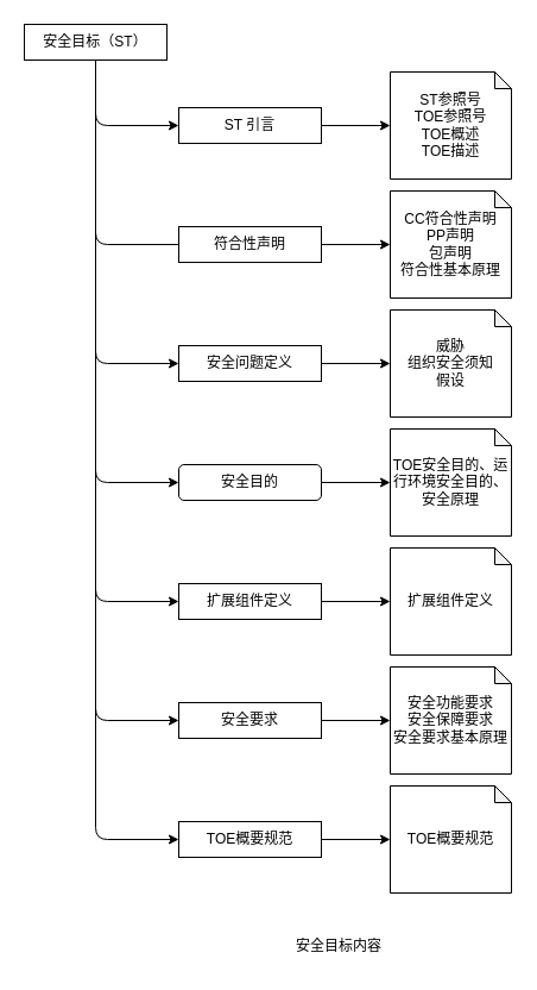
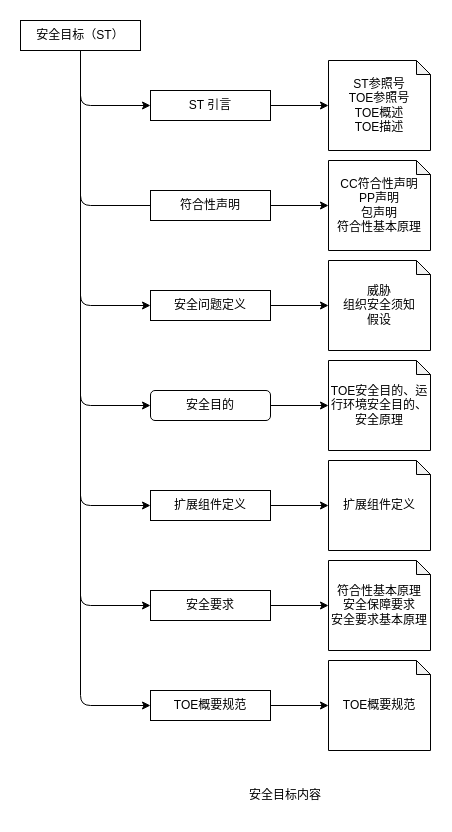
  <mxCell id="0" />
  <mxCell id="1" parent="0" />
  <mxCell id="2" value="" style="edgeStyle=none;html=1;" edge="1" parent="1" source="9" target="11"><mxGeometry relative="1" as="geometry"><Array as="points"><mxPoint x="80" y="105" /></Array></mxGeometry></mxCell>
  <mxCell id="3" style="edgeStyle=none;html=1;exitX=0.5;exitY=1;exitDx=0;exitDy=0;entryX=0;entryY=0.5;entryDx=0;entryDy=0;endArrow=none;" edge="1" parent="1" source="9" target="14"><mxGeometry relative="1" as="geometry"><Array as="points"><mxPoint x="80" y="205" /></Array></mxGeometry></mxCell>
  <mxCell id="4" style="edgeStyle=none;html=1;exitX=0.5;exitY=1;exitDx=0;exitDy=0;entryX=0;entryY=0.5;entryDx=0;entryDy=0;" edge="1" parent="1" source="9" target="17"><mxGeometry relative="1" as="geometry"><Array as="points"><mxPoint x="80" y="305" /></Array></mxGeometry></mxCell>
  <mxCell id="5" style="edgeStyle=none;html=1;exitX=0.5;exitY=1;exitDx=0;exitDy=0;entryX=0;entryY=0.5;entryDx=0;entryDy=0;" edge="1" parent="1" source="9" target="20"><mxGeometry relative="1" as="geometry"><Array as="points"><mxPoint x="80" y="405" /></Array></mxGeometry></mxCell>
  <mxCell id="6" style="edgeStyle=none;html=1;exitX=0.5;exitY=1;exitDx=0;exitDy=0;entryX=0;entryY=0.5;entryDx=0;entryDy=0;" edge="1" parent="1" source="9" target="23"><mxGeometry relative="1" as="geometry"><Array as="points"><mxPoint x="80" y="505" /></Array></mxGeometry></mxCell>
  <mxCell id="7" style="edgeStyle=none;html=1;exitX=0.5;exitY=1;exitDx=0;exitDy=0;entryX=0;entryY=0.5;entryDx=0;entryDy=0;" edge="1" parent="1" source="9" target="26"><mxGeometry relative="1" as="geometry"><Array as="points"><mxPoint x="80" y="605" /></Array></mxGeometry></mxCell>
  <mxCell id="8" style="edgeStyle=none;html=1;exitX=0.5;exitY=1;exitDx=0;exitDy=0;entryX=0;entryY=0.5;entryDx=0;entryDy=0;" edge="1" parent="1" source="9" target="29"><mxGeometry relative="1" as="geometry"><Array as="points"><mxPoint x="80" y="705" /></Array></mxGeometry></mxCell>
  <mxCell id="9" value="安全目标（ST）" style="rounded=0;whiteSpace=wrap;html=1;" vertex="1" parent="1"><mxGeometry x="20" y="20" width="120" height="30" as="geometry" /></mxCell>
  <mxCell id="10" style="edgeStyle=none;html=1;exitX=1;exitY=0.5;exitDx=0;exitDy=0;entryX=0;entryY=0;entryDx=0;entryDy=50;entryPerimeter=0;" edge="1" parent="1" source="11"><mxGeometry relative="1" as="geometry"><mxPoint x="328" y="105" as="targetPoint" /></mxGeometry></mxCell>
  <mxCell id="11" value="ST 引言" style="rounded=0;whiteSpace=wrap;html=1;" vertex="1" parent="1"><mxGeometry x="150" y="90" width="120" height="30" as="geometry" /></mxCell>
  <mxCell id="12" value="&lt;span&gt;ST参照号&lt;/span&gt;&lt;br&gt;&lt;span&gt;TOE参照号&lt;/span&gt;&lt;br&gt;&lt;span&gt;TOE概述&lt;/span&gt;&lt;br&gt;&lt;span&gt;TOE描述&lt;/span&gt;" style="shape=note;whiteSpace=wrap;html=1;backgroundOutline=1;darkOpacity=0.05;size=14;" vertex="1" parent="1"><mxGeometry x="328" y="60" width="102" height="90" as="geometry" /></mxCell>
  <mxCell id="13" style="edgeStyle=none;html=1;exitX=1;exitY=0.5;exitDx=0;exitDy=0;entryX=0;entryY=0;entryDx=0;entryDy=50;entryPerimeter=0;" edge="1" parent="1" source="14"><mxGeometry relative="1" as="geometry"><mxPoint x="328" y="205" as="targetPoint" /></mxGeometry></mxCell>
  <mxCell id="14" value="符合性声明" style="rounded=0;whiteSpace=wrap;html=1;" vertex="1" parent="1"><mxGeometry x="150" y="190" width="120" height="30" as="geometry" /></mxCell>
  <mxCell id="15" value="CC符合性声明&lt;br&gt;PP声明&lt;br&gt;包声明&lt;br&gt;符合性基本原理" style="shape=note;whiteSpace=wrap;html=1;backgroundOutline=1;darkOpacity=0.05;size=14;" vertex="1" parent="1"><mxGeometry x="328" y="160" width="102" height="90" as="geometry" /></mxCell>
  <mxCell id="16" style="edgeStyle=none;html=1;exitX=1;exitY=0.5;exitDx=0;exitDy=0;entryX=0;entryY=0;entryDx=0;entryDy=50;entryPerimeter=0;" edge="1" parent="1" source="17"><mxGeometry relative="1" as="geometry"><mxPoint x="328" y="305" as="targetPoint" /></mxGeometry></mxCell>
  <mxCell id="17" value="安全问题定义" style="rounded=0;whiteSpace=wrap;html=1;" vertex="1" parent="1"><mxGeometry x="150" y="290" width="120" height="30" as="geometry" /></mxCell>
  <mxCell id="18" value="威胁&lt;br&gt;组织安全须知&lt;br&gt;假设" style="shape=note;whiteSpace=wrap;html=1;backgroundOutline=1;darkOpacity=0.05;size=14;" vertex="1" parent="1"><mxGeometry x="328" y="260" width="102" height="90" as="geometry" /></mxCell>
  <mxCell id="19" style="edgeStyle=none;html=1;exitX=1;exitY=0.5;exitDx=0;exitDy=0;entryX=0;entryY=0;entryDx=0;entryDy=50;entryPerimeter=0;" edge="1" parent="1" source="20"><mxGeometry relative="1" as="geometry"><mxPoint x="328" y="405" as="targetPoint" /></mxGeometry></mxCell>
  <mxCell id="20" value="安全目的" style="whiteSpace=wrap;html=1;rounded=1;" vertex="1" parent="1"><mxGeometry x="150" y="390" width="120" height="30" as="geometry" /></mxCell>
  <mxCell id="21" value="TOE安全目的、运行环境安全目的、安全原理" style="shape=note;whiteSpace=wrap;html=1;backgroundOutline=1;darkOpacity=0.05;size=14;" vertex="1" parent="1"><mxGeometry x="328" y="360" width="102" height="90" as="geometry" /></mxCell>
  <mxCell id="22" style="edgeStyle=none;html=1;exitX=1;exitY=0.5;exitDx=0;exitDy=0;entryX=0;entryY=0;entryDx=0;entryDy=50;entryPerimeter=0;" edge="1" parent="1" source="23"><mxGeometry relative="1" as="geometry"><mxPoint x="328" y="505" as="targetPoint" /></mxGeometry></mxCell>
  <mxCell id="23" value="扩展组件定义" style="rounded=0;whiteSpace=wrap;html=1;" vertex="1" parent="1"><mxGeometry x="150" y="490" width="120" height="30" as="geometry" /></mxCell>
  <mxCell id="24" value="扩展组件定义" style="shape=note;whiteSpace=wrap;html=1;backgroundOutline=1;darkOpacity=0.05;size=14;" vertex="1" parent="1"><mxGeometry x="328" y="460" width="102" height="90" as="geometry" /></mxCell>
  <mxCell id="25" style="edgeStyle=none;html=1;exitX=1;exitY=0.5;exitDx=0;exitDy=0;entryX=0;entryY=0;entryDx=0;entryDy=50;entryPerimeter=0;" edge="1" parent="1" source="26"><mxGeometry relative="1" as="geometry"><mxPoint x="328" y="605" as="targetPoint" /></mxGeometry></mxCell>
  <mxCell id="26" value="安全要求" style="rounded=0;whiteSpace=wrap;html=1;" vertex="1" parent="1"><mxGeometry x="150" y="590" width="120" height="30" as="geometry" /></mxCell>
- <mxCell id="27" value="安全功能要求&lt;br&gt;安全保障要求&lt;br&gt;安全要求基本原理" style="shape=note;whiteSpace=wrap;html=1;backgroundOutline=1;darkOpacity=0.05;size=14;" vertex="1" parent="1"><mxGeometry x="328" y="560" width="102" height="90" as="geometry" /></mxCell>
+ <mxCell id="27" value="符合性基本原理&lt;br&gt;安全保障要求&lt;br&gt;安全要求基本原理" style="shape=note;whiteSpace=wrap;html=1;backgroundOutline=1;darkOpacity=0.05;size=14;" vertex="1" parent="1"><mxGeometry x="328" y="560" width="102" height="90" as="geometry" /></mxCell>
  <mxCell id="28" style="edgeStyle=none;html=1;exitX=1;exitY=0.5;exitDx=0;exitDy=0;entryX=0;entryY=0;entryDx=0;entryDy=50;entryPerimeter=0;" edge="1" parent="1" source="29"><mxGeometry relative="1" as="geometry"><mxPoint x="328" y="705" as="targetPoint" /></mxGeometry></mxCell>
  <mxCell id="29" value="TOE概要规范" style="rounded=0;whiteSpace=wrap;html=1;" vertex="1" parent="1"><mxGeometry x="150" y="690" width="120" height="30" as="geometry" /></mxCell>
  <mxCell id="30" value="TOE概要规范" style="shape=note;whiteSpace=wrap;html=1;backgroundOutline=1;darkOpacity=0.05;size=14;" vertex="1" parent="1"><mxGeometry x="328" y="660" width="102" height="90" as="geometry" /></mxCell>
  <mxCell id="31" value="安全目标内容" style="text;html=1;strokeColor=none;fillColor=none;align=center;verticalAlign=middle;whiteSpace=wrap;rounded=0;" vertex="1" parent="1"><mxGeometry x="230" y="780" width="110" height="30" as="geometry" /></mxCell>
